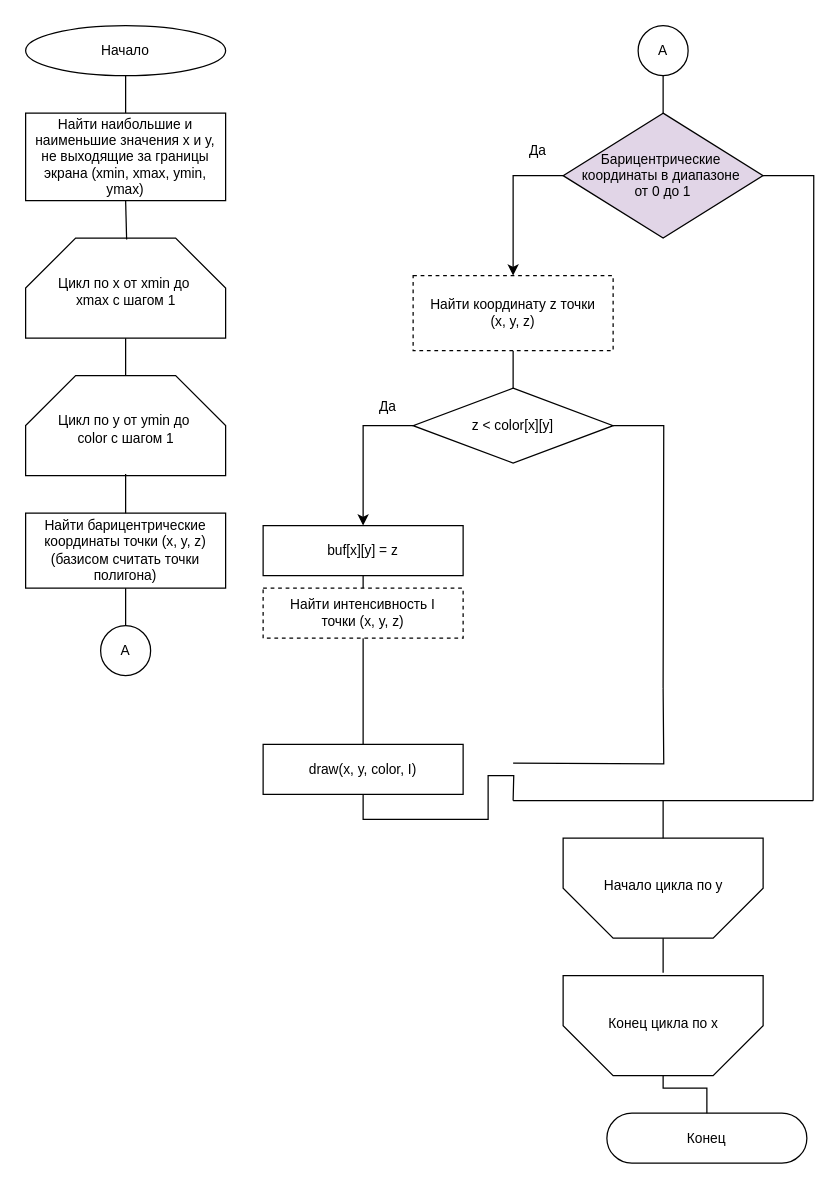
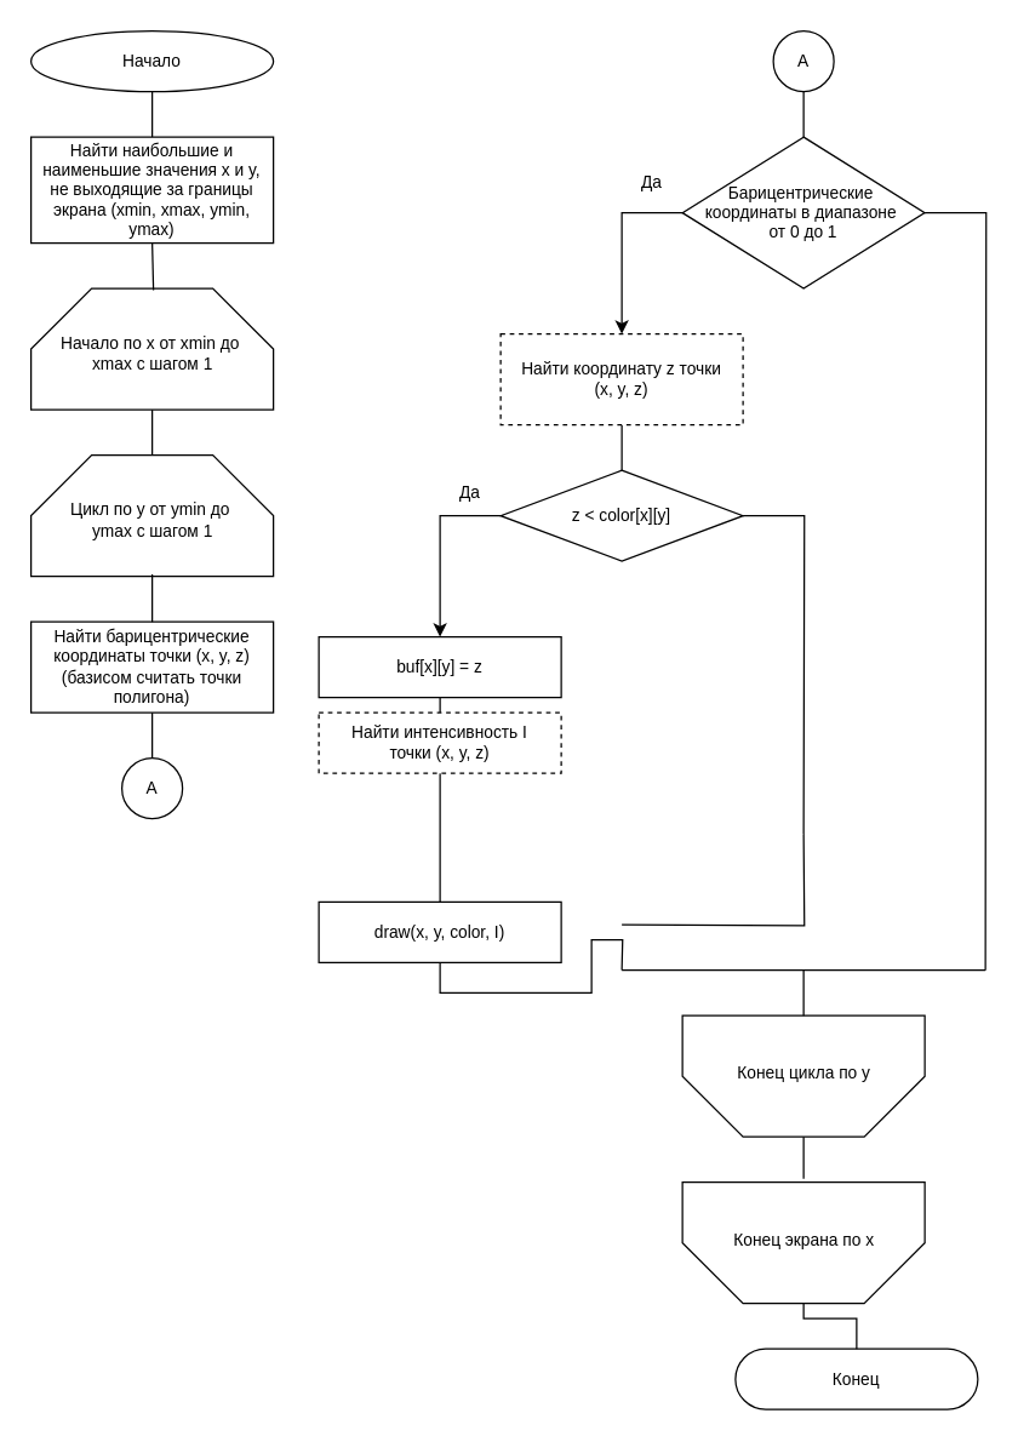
  <mxCell id="0" />
  <mxCell id="1" parent="0" />
  <mxCell id="2" style="edgeStyle=orthogonalEdgeStyle;rounded=0;orthogonalLoop=1;jettySize=auto;html=1;exitX=0.5;exitY=1;exitDx=0;exitDy=0;entryX=0.5;entryY=0;entryDx=0;entryDy=0;endArrow=none;endFill=0;" edge="1" parent="1" source="3" target="4"><mxGeometry relative="1" as="geometry" /></mxCell>
  <mxCell id="3" value="Начало" style="ellipse;whiteSpace=wrap;html=1;arcSize=50;fontSize=11;" vertex="1" parent="1"><mxGeometry x="20" y="20" width="160" height="40" as="geometry" /></mxCell>
  <mxCell id="4" value="Найти наибольшие и наименьшие значения x и y, не выходящие за границы экрана (xmin, xmax, ymin, ymax)" style="rounded=0;whiteSpace=wrap;html=1;fontSize=11;" vertex="1" parent="1"><mxGeometry x="20" y="90" width="160" height="70" as="geometry" /></mxCell>
- <mxCell id="5" value="Цикл по x от xmin до&amp;nbsp;&lt;div style=&quot;font-size: 11px;&quot;&gt;xmax&amp;nbsp;&lt;span style=&quot;background-color: initial; font-size: 11px;&quot;&gt;с шагом 1&lt;/span&gt;&lt;/div&gt;" style="verticalLabelPosition=middle;verticalAlign=middle;html=1;shape=mxgraph.basic.polygon;polyCoords=[[0.25,0],[0.75,0],[1,0.25],[1,0.5],[0.69,0.5],[0.25,0.5],[0,0.5],[0,0.25]];polyline=0;labelBackgroundColor=none;labelPosition=center;align=center;spacingTop=-75;spacing=2;fontSize=11;" vertex="1" parent="1"><mxGeometry x="20" y="190" width="160" height="160" as="geometry" /></mxCell>
- <mxCell id="6" value="Цикл по y от ymin до&amp;nbsp;&lt;div style=&quot;font-size: 11px;&quot;&gt;color&amp;nbsp;&lt;span style=&quot;background-color: initial; font-size: 11px;&quot;&gt;с шагом 1&lt;/span&gt;&lt;/div&gt;" style="verticalLabelPosition=middle;verticalAlign=middle;html=1;shape=mxgraph.basic.polygon;polyCoords=[[0.25,0],[0.75,0],[1,0.25],[1,0.5],[0.69,0.5],[0.25,0.5],[0,0.5],[0,0.25]];polyline=0;labelBackgroundColor=none;labelPosition=center;align=center;spacingTop=-75;spacing=2;fontSize=11;" vertex="1" parent="1"><mxGeometry x="20" y="300" width="160" height="160" as="geometry" /></mxCell>
+ <mxCell id="5" value="Начало по x от xmin до&amp;nbsp;&lt;div style=&quot;font-size: 11px;&quot;&gt;xmax&amp;nbsp;&lt;span style=&quot;background-color: initial; font-size: 11px;&quot;&gt;с шагом 1&lt;/span&gt;&lt;/div&gt;" style="verticalLabelPosition=middle;verticalAlign=middle;html=1;shape=mxgraph.basic.polygon;polyCoords=[[0.25,0],[0.75,0],[1,0.25],[1,0.5],[0.69,0.5],[0.25,0.5],[0,0.5],[0,0.25]];polyline=0;labelBackgroundColor=none;labelPosition=center;align=center;spacingTop=-75;spacing=2;fontSize=11;" vertex="1" parent="1"><mxGeometry x="20" y="190" width="160" height="160" as="geometry" /></mxCell>
+ <mxCell id="6" value="Цикл по y от ymin до&amp;nbsp;&lt;div style=&quot;font-size: 11px;&quot;&gt;ymax&amp;nbsp;&lt;span style=&quot;background-color: initial; font-size: 11px;&quot;&gt;с шагом 1&lt;/span&gt;&lt;/div&gt;" style="verticalLabelPosition=middle;verticalAlign=middle;html=1;shape=mxgraph.basic.polygon;polyCoords=[[0.25,0],[0.75,0],[1,0.25],[1,0.5],[0.69,0.5],[0.25,0.5],[0,0.5],[0,0.25]];polyline=0;labelBackgroundColor=none;labelPosition=center;align=center;spacingTop=-75;spacing=2;fontSize=11;" vertex="1" parent="1"><mxGeometry x="20" y="300" width="160" height="160" as="geometry" /></mxCell>
  <mxCell id="7" style="edgeStyle=orthogonalEdgeStyle;shape=connector;rounded=0;orthogonalLoop=1;jettySize=auto;html=1;exitX=0.5;exitY=1;exitDx=0;exitDy=0;entryX=0.505;entryY=0.007;entryDx=0;entryDy=0;entryPerimeter=0;strokeColor=default;align=center;verticalAlign=middle;fontFamily=Helvetica;fontSize=11;fontColor=default;labelBackgroundColor=default;endArrow=none;endFill=0;" edge="1" parent="1" target="5"><mxGeometry relative="1" as="geometry"><mxPoint x="100" y="160" as="sourcePoint" /></mxGeometry></mxCell>
  <mxCell id="8" style="edgeStyle=orthogonalEdgeStyle;shape=connector;rounded=0;orthogonalLoop=1;jettySize=auto;html=1;entryX=0.5;entryY=0;entryDx=0;entryDy=0;entryPerimeter=0;strokeColor=default;align=center;verticalAlign=middle;fontFamily=Helvetica;fontSize=11;fontColor=default;labelBackgroundColor=default;endArrow=none;endFill=0;" edge="1" parent="1" target="6"><mxGeometry relative="1" as="geometry"><mxPoint x="100" y="270" as="sourcePoint" /><mxPoint x="111" y="201" as="targetPoint" /></mxGeometry></mxCell>
  <mxCell id="9" value="Найти барицентрические координаты точки (x, y, z) (базисом считать точки полигона)" style="rounded=0;whiteSpace=wrap;html=1;fontSize=11;" vertex="1" parent="1"><mxGeometry x="20" y="410" width="160" height="60" as="geometry" /></mxCell>
  <mxCell id="10" style="edgeStyle=orthogonalEdgeStyle;shape=connector;rounded=0;orthogonalLoop=1;jettySize=auto;html=1;exitX=0.5;exitY=0;exitDx=0;exitDy=0;entryX=0.5;entryY=0.492;entryDx=0;entryDy=0;entryPerimeter=0;strokeColor=default;align=center;verticalAlign=middle;fontFamily=Helvetica;fontSize=11;fontColor=default;labelBackgroundColor=default;endArrow=none;endFill=0;" edge="1" parent="1" source="9" target="6"><mxGeometry relative="1" as="geometry" /></mxCell>
  <mxCell id="11" style="edgeStyle=orthogonalEdgeStyle;shape=connector;rounded=0;orthogonalLoop=1;jettySize=auto;html=1;exitX=0;exitY=0.5;exitDx=0;exitDy=0;entryX=0.5;entryY=0;entryDx=0;entryDy=0;strokeColor=default;align=center;verticalAlign=middle;fontFamily=Helvetica;fontSize=11;fontColor=default;labelBackgroundColor=default;endArrow=classic;endFill=1;" edge="1" parent="1" source="14" target="16"><mxGeometry relative="1" as="geometry" /></mxCell>
  <mxCell id="12" style="edgeStyle=orthogonalEdgeStyle;shape=connector;rounded=0;orthogonalLoop=1;jettySize=auto;html=1;exitX=1;exitY=0.5;exitDx=0;exitDy=0;strokeColor=default;align=center;verticalAlign=middle;fontFamily=Helvetica;fontSize=11;fontColor=default;labelBackgroundColor=default;endArrow=none;endFill=0;" edge="1" parent="1" source="14"><mxGeometry relative="1" as="geometry"><mxPoint x="650" y="640" as="targetPoint" /></mxGeometry></mxCell>
  <mxCell id="13" style="edgeStyle=orthogonalEdgeStyle;shape=connector;rounded=0;orthogonalLoop=1;jettySize=auto;html=1;exitX=0.5;exitY=0;exitDx=0;exitDy=0;entryX=0.5;entryY=1;entryDx=0;entryDy=0;strokeColor=default;align=center;verticalAlign=middle;fontFamily=Helvetica;fontSize=11;fontColor=default;labelBackgroundColor=default;endArrow=none;endFill=0;" edge="1" parent="1" source="14" target="30"><mxGeometry relative="1" as="geometry" /></mxCell>
- <mxCell id="14" value="Барицентрические&amp;nbsp;&lt;div&gt;координаты в диапазоне&amp;nbsp;&lt;/div&gt;&lt;div&gt;от 0 до 1&lt;/div&gt;" style="rhombus;whiteSpace=wrap;html=1;fontFamily=Helvetica;fontSize=11;fontColor=default;labelBackgroundColor=none;fillColor=#e1d5e7;" vertex="1" parent="1"><mxGeometry x="450" y="90" width="160" height="100" as="geometry" /></mxCell>
+ <mxCell id="14" value="Барицентрические&amp;nbsp;&lt;div&gt;координаты в диапазоне&amp;nbsp;&lt;/div&gt;&lt;div&gt;от 0 до 1&lt;/div&gt;" style="rhombus;whiteSpace=wrap;html=1;fontFamily=Helvetica;fontSize=11;fontColor=default;labelBackgroundColor=none;" vertex="1" parent="1"><mxGeometry x="450" y="90" width="160" height="100" as="geometry" /></mxCell>
  <mxCell id="15" style="edgeStyle=orthogonalEdgeStyle;shape=connector;rounded=0;orthogonalLoop=1;jettySize=auto;html=1;exitX=0.5;exitY=1;exitDx=0;exitDy=0;entryX=0.5;entryY=0;entryDx=0;entryDy=0;strokeColor=default;align=center;verticalAlign=middle;fontFamily=Helvetica;fontSize=11;fontColor=default;labelBackgroundColor=default;endArrow=none;endFill=0;" edge="1" parent="1" source="16" target="20"><mxGeometry relative="1" as="geometry" /></mxCell>
  <mxCell id="16" value="Найти координату z точки&lt;div style=&quot;font-size: 11px;&quot;&gt;(x, y, z)&lt;/div&gt;" style="rounded=0;whiteSpace=wrap;html=1;fontSize=11;dashed=1;" vertex="1" parent="1"><mxGeometry x="330" y="220" width="160" height="60" as="geometry" /></mxCell>
  <mxCell id="17" value="Да" style="text;html=1;align=center;verticalAlign=middle;whiteSpace=wrap;rounded=0;fontFamily=Helvetica;fontSize=11;fontColor=default;labelBackgroundColor=default;" vertex="1" parent="1"><mxGeometry x="400" y="105" width="60" height="30" as="geometry" /></mxCell>
  <mxCell id="18" style="edgeStyle=orthogonalEdgeStyle;shape=connector;rounded=0;orthogonalLoop=1;jettySize=auto;html=1;exitX=0;exitY=0.5;exitDx=0;exitDy=0;entryX=0.5;entryY=0;entryDx=0;entryDy=0;strokeColor=default;align=center;verticalAlign=middle;fontFamily=Helvetica;fontSize=11;fontColor=default;labelBackgroundColor=default;endArrow=classic;endFill=1;" edge="1" parent="1" source="20" target="22"><mxGeometry relative="1" as="geometry" /></mxCell>
  <mxCell id="19" style="edgeStyle=orthogonalEdgeStyle;shape=connector;rounded=0;orthogonalLoop=1;jettySize=auto;html=1;exitX=1;exitY=0.5;exitDx=0;exitDy=0;strokeColor=default;align=center;verticalAlign=middle;fontFamily=Helvetica;fontSize=11;fontColor=default;labelBackgroundColor=default;endArrow=none;endFill=0;" edge="1" parent="1" source="20"><mxGeometry relative="1" as="geometry"><mxPoint x="530" y="550" as="targetPoint" /></mxGeometry></mxCell>
  <mxCell id="20" value="z &amp;lt; color[x][y]" style="rhombus;whiteSpace=wrap;html=1;fontFamily=Helvetica;fontSize=11;fontColor=default;labelBackgroundColor=none;" vertex="1" parent="1"><mxGeometry x="330" y="310" width="160" height="60" as="geometry" /></mxCell>
  <mxCell id="21" style="edgeStyle=orthogonalEdgeStyle;shape=connector;rounded=0;orthogonalLoop=1;jettySize=auto;html=1;exitX=0.5;exitY=1;exitDx=0;exitDy=0;entryX=0.5;entryY=0;entryDx=0;entryDy=0;strokeColor=default;align=center;verticalAlign=middle;fontFamily=Helvetica;fontSize=11;fontColor=default;labelBackgroundColor=default;endArrow=none;endFill=0;" edge="1" parent="1" source="22" target="33"><mxGeometry relative="1" as="geometry" /></mxCell>
  <mxCell id="22" value="buf[x][y] = z" style="rounded=0;whiteSpace=wrap;html=1;fontSize=11;" vertex="1" parent="1"><mxGeometry x="210" y="420" width="160" height="40" as="geometry" /></mxCell>
  <mxCell id="23" style="edgeStyle=orthogonalEdgeStyle;shape=connector;rounded=0;orthogonalLoop=1;jettySize=auto;html=1;exitX=0.5;exitY=1;exitDx=0;exitDy=0;strokeColor=default;align=center;verticalAlign=middle;fontFamily=Helvetica;fontSize=11;fontColor=default;labelBackgroundColor=default;endArrow=none;endFill=0;" edge="1" parent="1" source="24"><mxGeometry relative="1" as="geometry"><mxPoint x="410" y="640" as="targetPoint" /></mxGeometry></mxCell>
  <mxCell id="24" value="draw(x, y, color, I)" style="rounded=0;whiteSpace=wrap;html=1;fontSize=11;" vertex="1" parent="1"><mxGeometry x="210" y="595" width="160" height="40" as="geometry" /></mxCell>
  <mxCell id="25" value="" style="endArrow=none;html=1;rounded=0;strokeColor=default;align=center;verticalAlign=middle;fontFamily=Helvetica;fontSize=11;fontColor=default;labelBackgroundColor=default;edgeStyle=orthogonalEdgeStyle;" edge="1" parent="1"><mxGeometry width="50" height="50" relative="1" as="geometry"><mxPoint x="410" y="610" as="sourcePoint" /><mxPoint x="530" y="550" as="targetPoint" /></mxGeometry></mxCell>
  <mxCell id="26" value="" style="endArrow=none;html=1;rounded=0;strokeColor=default;align=center;verticalAlign=middle;fontFamily=Helvetica;fontSize=11;fontColor=default;labelBackgroundColor=default;edgeStyle=orthogonalEdgeStyle;" edge="1" parent="1"><mxGeometry width="50" height="50" relative="1" as="geometry"><mxPoint x="410" y="640" as="sourcePoint" /><mxPoint x="650" y="640" as="targetPoint" /></mxGeometry></mxCell>
  <mxCell id="27" value="Конец" style="rounded=1;whiteSpace=wrap;html=1;arcSize=50;fontSize=11;" vertex="1" parent="1"><mxGeometry x="485" y="890" width="160" height="40" as="geometry" /></mxCell>
  <mxCell id="28" style="edgeStyle=orthogonalEdgeStyle;shape=connector;rounded=0;orthogonalLoop=1;jettySize=auto;html=1;exitX=0.5;exitY=0;exitDx=0;exitDy=0;entryX=0.5;entryY=1;entryDx=0;entryDy=0;strokeColor=default;align=center;verticalAlign=middle;fontFamily=Helvetica;fontSize=11;fontColor=default;labelBackgroundColor=default;endArrow=none;endFill=0;" edge="1" parent="1" source="29" target="9"><mxGeometry relative="1" as="geometry" /></mxCell>
  <mxCell id="29" value="А" style="ellipse;whiteSpace=wrap;html=1;aspect=fixed;fontFamily=Helvetica;fontSize=11;fontColor=default;labelBackgroundColor=default;" vertex="1" parent="1"><mxGeometry x="80" y="500" width="40" height="40" as="geometry" /></mxCell>
  <mxCell id="30" value="А" style="ellipse;whiteSpace=wrap;html=1;aspect=fixed;fontFamily=Helvetica;fontSize=11;fontColor=default;labelBackgroundColor=default;" vertex="1" parent="1"><mxGeometry x="510" y="20" width="40" height="40" as="geometry" /></mxCell>
  <mxCell id="31" value="Да" style="text;html=1;align=center;verticalAlign=middle;whiteSpace=wrap;rounded=0;fontFamily=Helvetica;fontSize=11;fontColor=default;labelBackgroundColor=default;" vertex="1" parent="1"><mxGeometry x="280" y="310" width="60" height="30" as="geometry" /></mxCell>
  <mxCell id="32" style="edgeStyle=orthogonalEdgeStyle;shape=connector;rounded=0;orthogonalLoop=1;jettySize=auto;html=1;exitX=0.5;exitY=1;exitDx=0;exitDy=0;entryX=0.5;entryY=0;entryDx=0;entryDy=0;strokeColor=default;align=center;verticalAlign=middle;fontFamily=Helvetica;fontSize=11;fontColor=default;labelBackgroundColor=default;endArrow=none;endFill=0;" edge="1" parent="1" source="33" target="24"><mxGeometry relative="1" as="geometry" /></mxCell>
  <mxCell id="33" value="Найти интенсивность I точки&amp;nbsp;&lt;span style=&quot;background-color: initial; font-size: 11px;&quot;&gt;(x, y, z)&lt;/span&gt;" style="rounded=0;whiteSpace=wrap;html=1;fontSize=11;dashed=1;" vertex="1" parent="1"><mxGeometry x="210" y="470" width="160" height="40" as="geometry" /></mxCell>
- <mxCell id="34" value="Начало цикла по y" style="verticalLabelPosition=middle;verticalAlign=middle;html=1;shape=mxgraph.basic.polygon;polyCoords=[[0.25,0.5],[0.75,0.5],[1,0.5],[1,0.75],[0.75,1],[0.25,1],[0,0.75],[0,0.5]];polyline=0;fontFamily=Helvetica;fontSize=11;fontColor=default;labelBackgroundColor=default;labelPosition=center;align=center;spacingTop=75;" vertex="1" parent="1"><mxGeometry x="450" y="590" width="160" height="160" as="geometry" /></mxCell>
- <mxCell id="35" value="Конец цикла по x" style="verticalLabelPosition=middle;verticalAlign=middle;html=1;shape=mxgraph.basic.polygon;polyCoords=[[0.25,0.5],[0.75,0.5],[1,0.5],[1,0.75],[0.75,1],[0.25,1],[0,0.75],[0,0.5]];polyline=0;fontFamily=Helvetica;fontSize=11;fontColor=default;labelBackgroundColor=default;labelPosition=center;align=center;spacingTop=75;" vertex="1" parent="1"><mxGeometry x="450" y="700" width="160" height="160" as="geometry" /></mxCell>
+ <mxCell id="34" value="Конец цикла по y" style="verticalLabelPosition=middle;verticalAlign=middle;html=1;shape=mxgraph.basic.polygon;polyCoords=[[0.25,0.5],[0.75,0.5],[1,0.5],[1,0.75],[0.75,1],[0.25,1],[0,0.75],[0,0.5]];polyline=0;fontFamily=Helvetica;fontSize=11;fontColor=default;labelBackgroundColor=default;labelPosition=center;align=center;spacingTop=75;" vertex="1" parent="1"><mxGeometry x="450" y="590" width="160" height="160" as="geometry" /></mxCell>
+ <mxCell id="35" value="Конец экрана по x" style="verticalLabelPosition=middle;verticalAlign=middle;html=1;shape=mxgraph.basic.polygon;polyCoords=[[0.25,0.5],[0.75,0.5],[1,0.5],[1,0.75],[0.75,1],[0.25,1],[0,0.75],[0,0.5]];polyline=0;fontFamily=Helvetica;fontSize=11;fontColor=default;labelBackgroundColor=default;labelPosition=center;align=center;spacingTop=75;" vertex="1" parent="1"><mxGeometry x="450" y="700" width="160" height="160" as="geometry" /></mxCell>
  <mxCell id="36" style="edgeStyle=orthogonalEdgeStyle;shape=connector;rounded=0;orthogonalLoop=1;jettySize=auto;html=1;exitX=0.5;exitY=0;exitDx=0;exitDy=0;entryX=0.5;entryY=1.002;entryDx=0;entryDy=0;entryPerimeter=0;strokeColor=default;align=center;verticalAlign=middle;fontFamily=Helvetica;fontSize=11;fontColor=default;labelBackgroundColor=default;endArrow=none;endFill=0;" edge="1" parent="1" source="27" target="35"><mxGeometry relative="1" as="geometry" /></mxCell>
  <mxCell id="37" style="edgeStyle=orthogonalEdgeStyle;shape=connector;rounded=0;orthogonalLoop=1;jettySize=auto;html=1;strokeColor=default;align=center;verticalAlign=middle;fontFamily=Helvetica;fontSize=11;fontColor=default;labelBackgroundColor=default;endArrow=none;endFill=0;" edge="1" parent="1"><mxGeometry relative="1" as="geometry"><mxPoint x="530" y="670" as="sourcePoint" /><mxPoint x="530" y="640" as="targetPoint" /></mxGeometry></mxCell>
  <mxCell id="38" style="edgeStyle=orthogonalEdgeStyle;shape=connector;rounded=0;orthogonalLoop=1;jettySize=auto;html=1;strokeColor=default;align=center;verticalAlign=middle;fontFamily=Helvetica;fontSize=11;fontColor=default;labelBackgroundColor=default;endArrow=none;endFill=0;exitX=0.5;exitY=0.486;exitDx=0;exitDy=0;exitPerimeter=0;" edge="1" parent="1" source="35"><mxGeometry relative="1" as="geometry"><mxPoint x="540" y="680" as="sourcePoint" /><mxPoint x="530" y="750" as="targetPoint" /></mxGeometry></mxCell>
